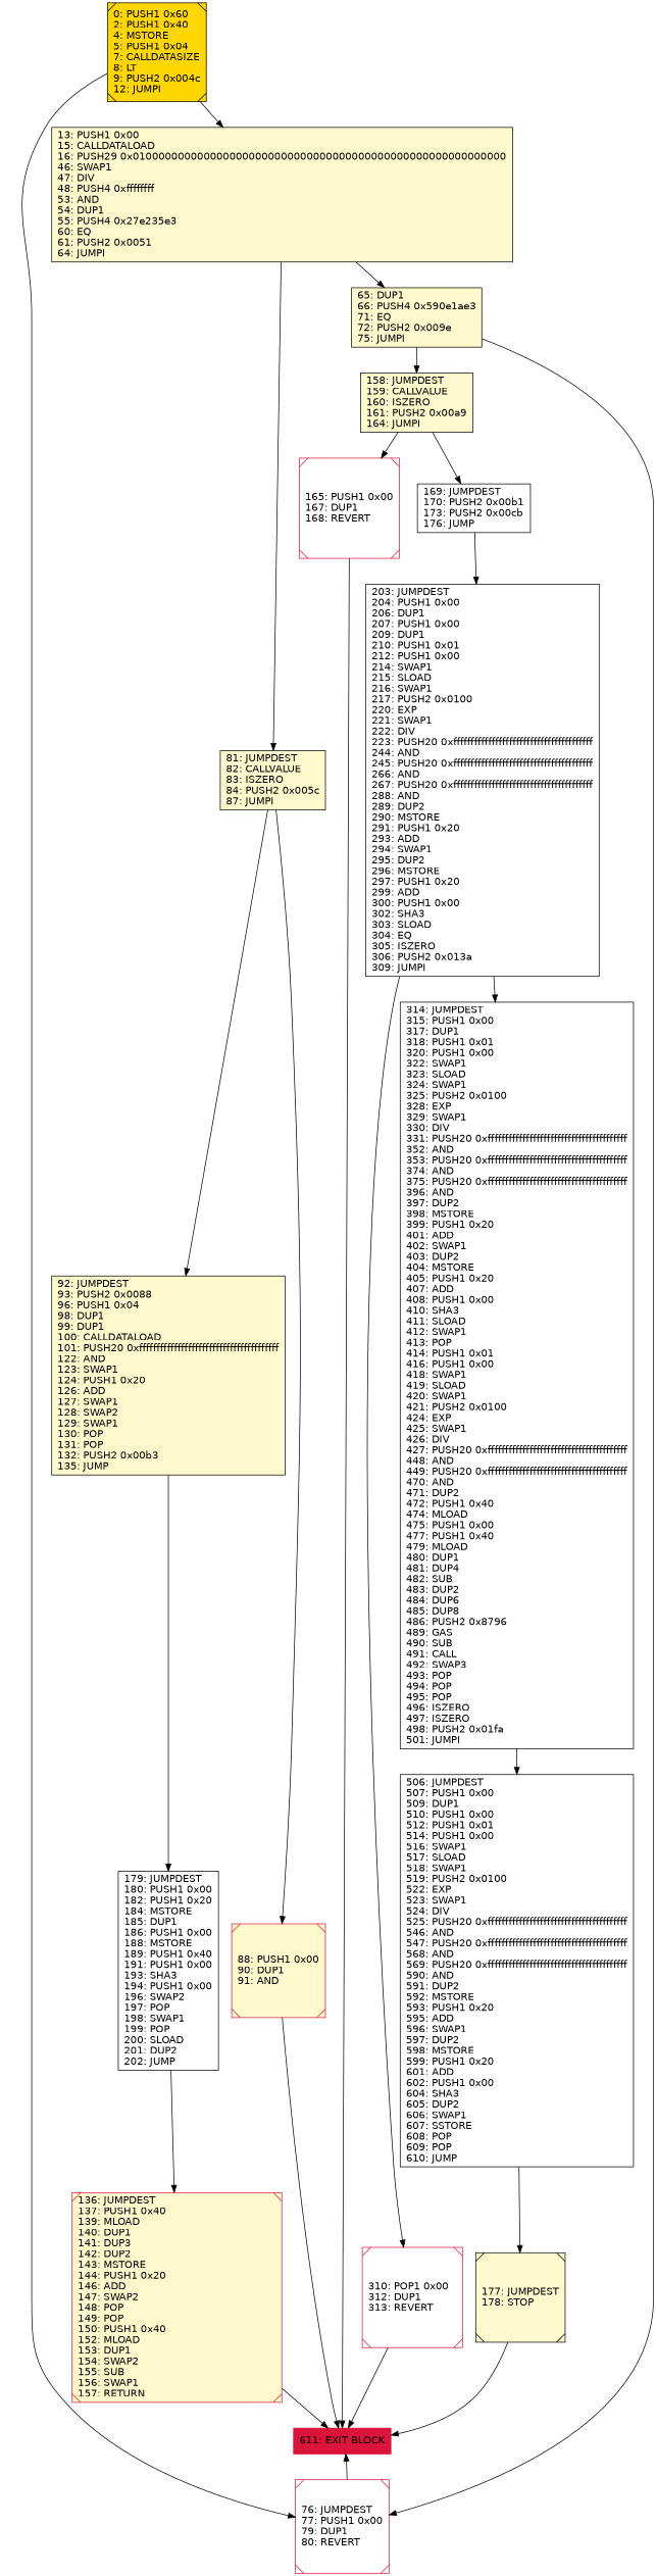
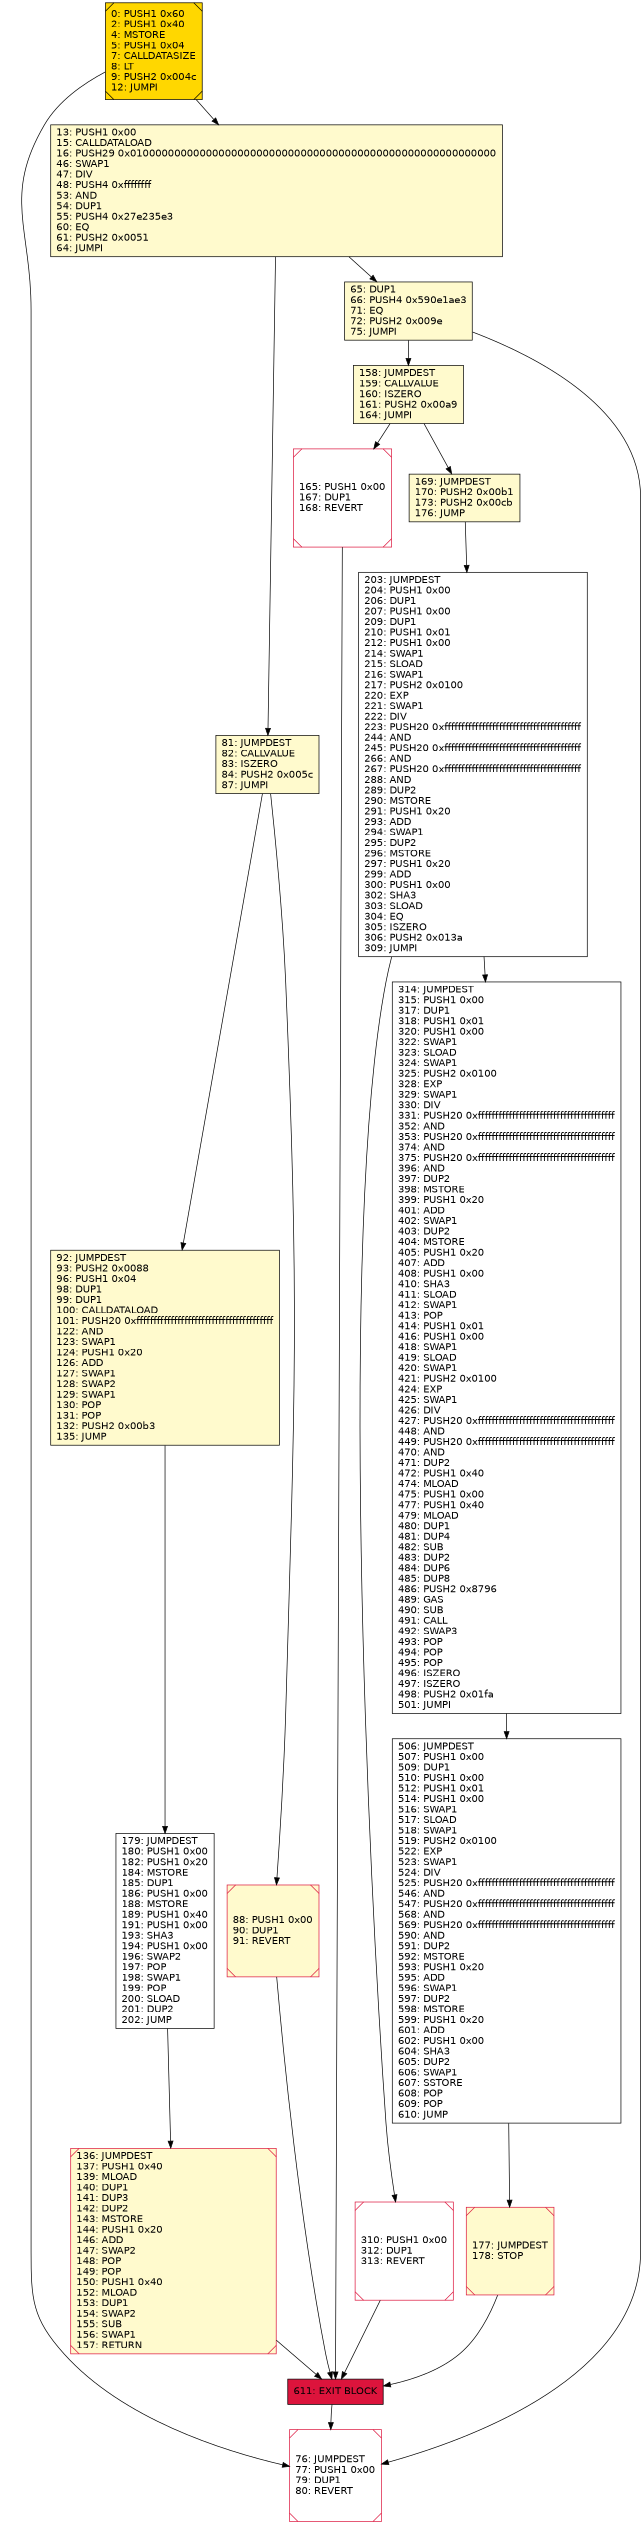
  digraph {
    fontname="DejaVu Sans"
    rankdir=UD
    node [color=black fillcolor=lemonchiffon fontcolor=black fontname="DejaVu Sans" shape=box style=filled]
    edge [fontname="DejaVu Sans"]
    n1 [fillcolor=white label="314: JUMPDEST\l315: PUSH1 0x00\l317: DUP1\l318: PUSH1 0x01\l320: PUSH1 0x00\l322: SWAP1\l323: SLOAD\l324: SWAP1\l325: PUSH2 0x0100\l328: EXP\l329: SWAP1\l330: DIV\l331: PUSH20 0xffffffffffffffffffffffffffffffffffffffff\l352: AND\l353: PUSH20 0xffffffffffffffffffffffffffffffffffffffff\l374: AND\l375: PUSH20 0xffffffffffffffffffffffffffffffffffffffff\l396: AND\l397: DUP2\l398: MSTORE\l399: PUSH1 0x20\l401: ADD\l402: SWAP1\l403: DUP2\l404: MSTORE\l405: PUSH1 0x20\l407: ADD\l408: PUSH1 0x00\l410: SHA3\l411: SLOAD\l412: SWAP1\l413: POP\l414: PUSH1 0x01\l416: PUSH1 0x00\l418: SWAP1\l419: SLOAD\l420: SWAP1\l421: PUSH2 0x0100\l424: EXP\l425: SWAP1\l426: DIV\l427: PUSH20 0xffffffffffffffffffffffffffffffffffffffff\l448: AND\l449: PUSH20 0xffffffffffffffffffffffffffffffffffffffff\l470: AND\l471: DUP2\l472: PUSH1 0x40\l474: MLOAD\l475: PUSH1 0x00\l477: PUSH1 0x40\l479: MLOAD\l480: DUP1\l481: DUP4\l482: SUB\l483: DUP2\l484: DUP6\l485: DUP8\l486: PUSH2 0x8796\l489: GAS\l490: SUB\l491: CALL\l492: SWAP3\l493: POP\l494: POP\l495: POP\l496: ISZERO\l497: ISZERO\l498: PUSH2 0x01fa\l501: JUMPI\l"]
    n2 [fillcolor=white label="506: JUMPDEST\l507: PUSH1 0x00\l509: DUP1\l510: PUSH1 0x00\l512: PUSH1 0x01\l514: PUSH1 0x00\l516: SWAP1\l517: SLOAD\l518: SWAP1\l519: PUSH2 0x0100\l522: EXP\l523: SWAP1\l524: DIV\l525: PUSH20 0xffffffffffffffffffffffffffffffffffffffff\l546: AND\l547: PUSH20 0xffffffffffffffffffffffffffffffffffffffff\l568: AND\l569: PUSH20 0xffffffffffffffffffffffffffffffffffffffff\l590: AND\l591: DUP2\l592: MSTORE\l593: PUSH1 0x20\l595: ADD\l596: SWAP1\l597: DUP2\l598: MSTORE\l599: PUSH1 0x20\l601: ADD\l602: PUSH1 0x00\l604: SHA3\l605: DUP2\l606: SWAP1\l607: SSTORE\l608: POP\l609: POP\l610: JUMP\l"]
-   n3 [label="177: JUMPDEST\l178: STOP\l" shape=Msquare]
-   n4 [color=crimson fillcolor=crimson label="611: EXIT BLOCK\l"]
+   n3 [color=crimson label="177: JUMPDEST\l178: STOP\l" shape=Msquare]
+   n4 [fillcolor=crimson label="611: EXIT BLOCK\l"]
    n5 [color=crimson fillcolor=white label="165: PUSH1 0x00\l167: DUP1\l168: REVERT\l" shape=Msquare]
    n6 [fillcolor=gold label="0: PUSH1 0x60\l2: PUSH1 0x40\l4: MSTORE\l5: PUSH1 0x04\l7: CALLDATASIZE\l8: LT\l9: PUSH2 0x004c\l12: JUMPI\l" shape=Msquare]
    n7 [color=crimson fillcolor=white label="76: JUMPDEST\l77: PUSH1 0x00\l79: DUP1\l80: REVERT\l" shape=Msquare]
    n8 [label="13: PUSH1 0x00\l15: CALLDATALOAD\l16: PUSH29 0x0100000000000000000000000000000000000000000000000000000000\l46: SWAP1\l47: DIV\l48: PUSH4 0xffffffff\l53: AND\l54: DUP1\l55: PUSH4 0x27e235e3\l60: EQ\l61: PUSH2 0x0051\l64: JUMPI\l"]
    n9 [label="81: JUMPDEST\l82: CALLVALUE\l83: ISZERO\l84: PUSH2 0x005c\l87: JUMPI\l"]
    n10 [label="65: DUP1\l66: PUSH4 0x590e1ae3\l71: EQ\l72: PUSH2 0x009e\l75: JUMPI\l"]
    n11 [fillcolor=white label="179: JUMPDEST\l180: PUSH1 0x00\l182: PUSH1 0x20\l184: MSTORE\l185: DUP1\l186: PUSH1 0x00\l188: MSTORE\l189: PUSH1 0x40\l191: PUSH1 0x00\l193: SHA3\l194: PUSH1 0x00\l196: SWAP2\l197: POP\l198: SWAP1\l199: POP\l200: SLOAD\l201: DUP2\l202: JUMP\l"]
    n12 [color=crimson label="136: JUMPDEST\l137: PUSH1 0x40\l139: MLOAD\l140: DUP1\l141: DUP3\l142: DUP2\l143: MSTORE\l144: PUSH1 0x20\l146: ADD\l147: SWAP2\l148: POP\l149: POP\l150: PUSH1 0x40\l152: MLOAD\l153: DUP1\l154: SWAP2\l155: SUB\l156: SWAP1\l157: RETURN\l" shape=Msquare]
    n13 [fillcolor=white label="203: JUMPDEST\l204: PUSH1 0x00\l206: DUP1\l207: PUSH1 0x00\l209: DUP1\l210: PUSH1 0x01\l212: PUSH1 0x00\l214: SWAP1\l215: SLOAD\l216: SWAP1\l217: PUSH2 0x0100\l220: EXP\l221: SWAP1\l222: DIV\l223: PUSH20 0xffffffffffffffffffffffffffffffffffffffff\l244: AND\l245: PUSH20 0xffffffffffffffffffffffffffffffffffffffff\l266: AND\l267: PUSH20 0xffffffffffffffffffffffffffffffffffffffff\l288: AND\l289: DUP2\l290: MSTORE\l291: PUSH1 0x20\l293: ADD\l294: SWAP1\l295: DUP2\l296: MSTORE\l297: PUSH1 0x20\l299: ADD\l300: PUSH1 0x00\l302: SHA3\l303: SLOAD\l304: EQ\l305: ISZERO\l306: PUSH2 0x013a\l309: JUMPI\l"]
-   n14 [color=crimson fillcolor=white label="310: POP1 0x00\l312: DUP1\l313: REVERT\l" shape=Msquare]
-   n15 [color=crimson label="88: PUSH1 0x00\l90: DUP1\l91: AND\l" shape=Msquare]
+   n14 [color=crimson fillcolor=white label="310: PUSH1 0x00\l312: DUP1\l313: REVERT\l" shape=Msquare]
+   n15 [color=crimson label="88: PUSH1 0x00\l90: DUP1\l91: REVERT\l" shape=Msquare]
    n16 [label="92: JUMPDEST\l93: PUSH2 0x0088\l96: PUSH1 0x04\l98: DUP1\l99: DUP1\l100: CALLDATALOAD\l101: PUSH20 0xffffffffffffffffffffffffffffffffffffffff\l122: AND\l123: SWAP1\l124: PUSH1 0x20\l126: ADD\l127: SWAP1\l128: SWAP2\l129: SWAP1\l130: POP\l131: POP\l132: PUSH2 0x00b3\l135: JUMP\l"]
    n17 [label="158: JUMPDEST\l159: CALLVALUE\l160: ISZERO\l161: PUSH2 0x00a9\l164: JUMPI\l"]
-   n18 [fillcolor=white label="169: JUMPDEST\l170: PUSH2 0x00b1\l173: PUSH2 0x00cb\l176: JUMP\l"]
+   n18 [label="169: JUMPDEST\l170: PUSH2 0x00b1\l173: PUSH2 0x00cb\l176: JUMP\l"]
    n1 -> n2
    n2 -> n3
    n3 -> n4
    n5 -> n4
    n6 -> n7
    n6 -> n8
-   n7 -> n4
+   n4 -> n7
    n8 -> n9
    n8 -> n10
    n9 -> n15
    n9 -> n16
    n10 -> n7
    n10 -> n17
    n11 -> n12
    n12 -> n4
    n13 -> n1
    n13 -> n14
    n14 -> n4
    n15 -> n4
    n16 -> n11
    n17 -> n5
    n17 -> n18
    n18 -> n13
  }
